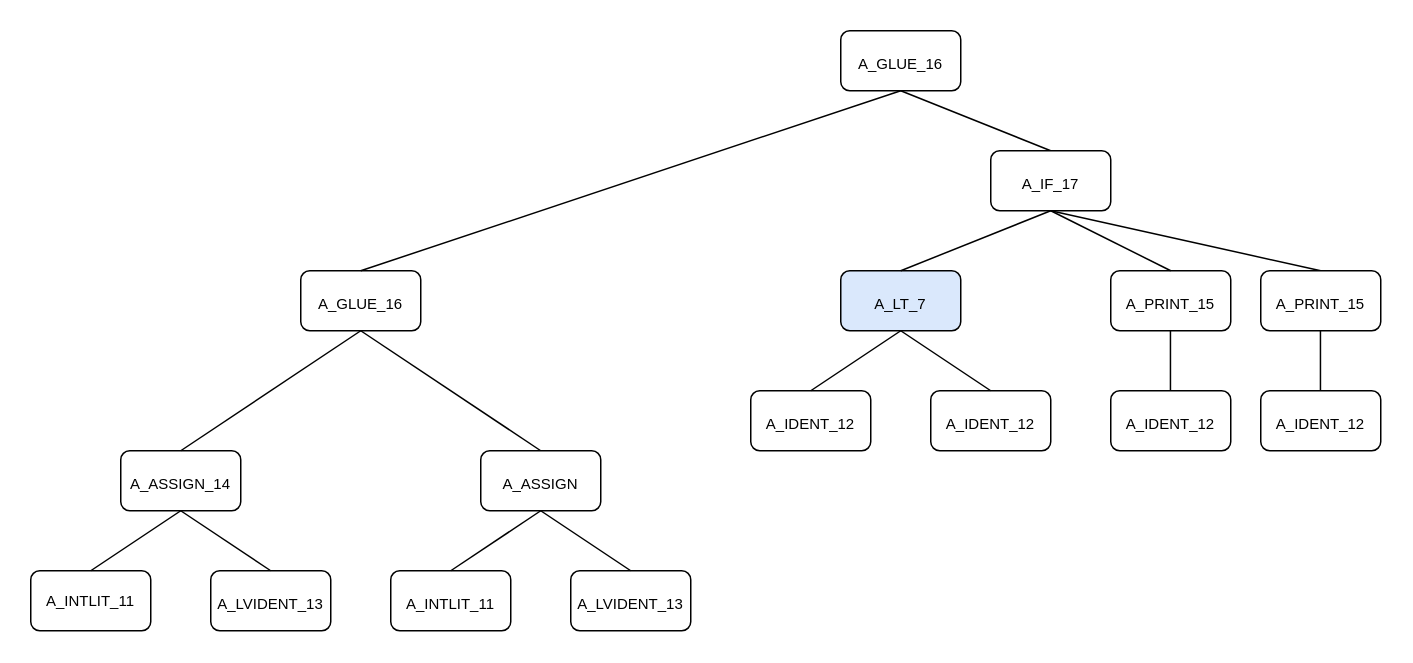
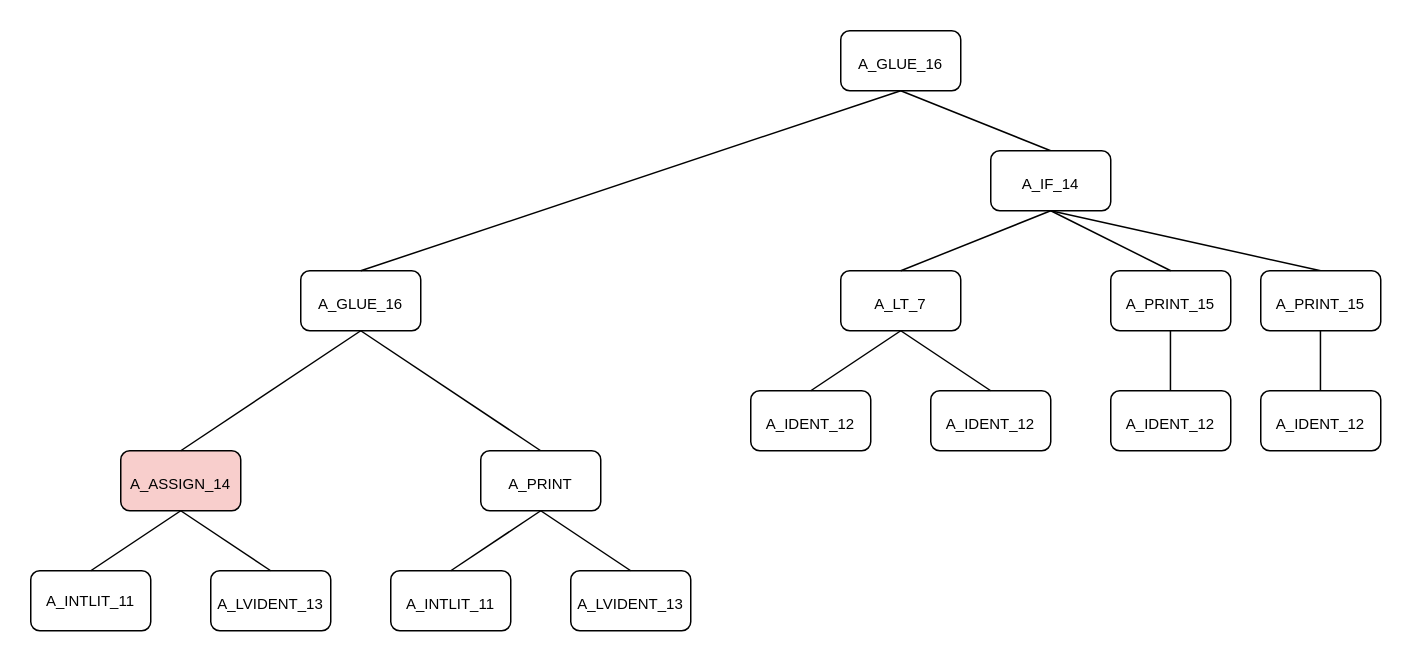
  <mxCell id="0" />
  <mxCell id="1" parent="0" />
  <mxCell id="2" value="A_INTLIT_11" style="rounded=1;whiteSpace=wrap;html=1;fontSize=10;align=center;verticalAlign=middle;" parent="1" vertex="1"><mxGeometry x="20" y="380" width="80" height="40" as="geometry" /></mxCell>
  <mxCell id="3" value="&lt;font style=&quot;font-size: 10px;&quot;&gt;A_LVIDENT_13&lt;/font&gt;" style="rounded=1;whiteSpace=wrap;html=1;fontSize=16;align=center;" parent="1" vertex="1"><mxGeometry x="140" y="380" width="80" height="40" as="geometry" /></mxCell>
- <mxCell id="4" value="&lt;font style=&quot;font-size: 10px;&quot;&gt;A_ASSIGN_14&lt;/font&gt;" style="rounded=1;whiteSpace=wrap;html=1;fontSize=16;" parent="1" vertex="1"><mxGeometry x="80" y="300" width="80" height="40" as="geometry" /></mxCell>
+ <mxCell id="4" value="&lt;font style=&quot;font-size: 10px;&quot;&gt;A_ASSIGN_14&lt;/font&gt;" style="rounded=1;whiteSpace=wrap;html=1;fontSize=16;fillColor=#f8cecc;" parent="1" vertex="1"><mxGeometry x="80" y="300" width="80" height="40" as="geometry" /></mxCell>
  <mxCell id="5" value="" style="endArrow=none;html=1;rounded=1;fontSize=12;startSize=8;endSize=8;edgeStyle=none;curved=1;entryX=0.5;entryY=0;entryDx=0;entryDy=0;exitX=0.5;exitY=1;exitDx=0;exitDy=0;" parent="1" source="4" target="3" edge="1"><mxGeometry width="50" height="50" relative="1" as="geometry"><mxPoint x="150" y="410" as="sourcePoint" /><mxPoint x="230" y="370" as="targetPoint" /></mxGeometry></mxCell>
  <mxCell id="6" value="" style="endArrow=none;html=1;rounded=1;fontSize=12;startSize=8;endSize=8;edgeStyle=none;curved=1;entryX=0.5;entryY=1;entryDx=0;entryDy=0;" parent="1" target="10" edge="1"><mxGeometry width="50" height="50" relative="1" as="geometry"><mxPoint x="120" y="300" as="sourcePoint" /><mxPoint x="240" y="260" as="targetPoint" /></mxGeometry></mxCell>
  <mxCell id="7" value="&lt;font style=&quot;font-size: 10px;&quot;&gt;A_INTLIT_11&lt;/font&gt;" style="rounded=1;whiteSpace=wrap;html=1;fontSize=16;" parent="1" vertex="1"><mxGeometry x="260" y="380" width="80" height="40" as="geometry" /></mxCell>
  <mxCell id="8" value="" style="endArrow=none;html=1;rounded=1;fontSize=12;startSize=8;endSize=8;edgeStyle=none;curved=1;entryX=0.5;entryY=0;entryDx=0;entryDy=0;" parent="1" edge="1"><mxGeometry width="50" height="50" relative="1" as="geometry"><mxPoint x="240" y="220" as="sourcePoint" /><mxPoint x="360" y="300" as="targetPoint" /></mxGeometry></mxCell>
  <mxCell id="9" value="" style="endArrow=none;html=1;rounded=1;fontSize=12;startSize=8;endSize=8;edgeStyle=none;curved=1;exitX=0.5;exitY=0;exitDx=0;exitDy=0;" parent="1" source="2" edge="1"><mxGeometry width="50" height="50" relative="1" as="geometry"><mxPoint x="130" y="350" as="sourcePoint" /><mxPoint x="120" y="340" as="targetPoint" /></mxGeometry></mxCell>
  <mxCell id="10" value="&lt;span style=&quot;font-size: 10px;&quot;&gt;A_GLUE_16&lt;/span&gt;" style="rounded=1;whiteSpace=wrap;html=1;fontSize=16;" parent="1" vertex="1"><mxGeometry x="200" y="180" width="80" height="40" as="geometry" /></mxCell>
- <mxCell id="11" value="&lt;font style=&quot;font-size: 10px;&quot;&gt;A_ASSIGN&lt;/font&gt;" style="rounded=1;whiteSpace=wrap;html=1;fontSize=16;" parent="1" vertex="1"><mxGeometry x="320" y="300" width="80" height="40" as="geometry" /></mxCell>
+ <mxCell id="11" value="&lt;font style=&quot;font-size: 10px;&quot;&gt;A_PRINT&lt;/font&gt;" style="rounded=1;whiteSpace=wrap;html=1;fontSize=16;" parent="1" vertex="1"><mxGeometry x="320" y="300" width="80" height="40" as="geometry" /></mxCell>
  <mxCell id="12" value="" style="endArrow=none;html=1;rounded=1;fontSize=12;startSize=8;endSize=8;edgeStyle=none;curved=1;exitX=0.5;exitY=0;exitDx=0;exitDy=0;" parent="1" edge="1"><mxGeometry width="50" height="50" relative="1" as="geometry"><mxPoint x="300" y="380" as="sourcePoint" /><mxPoint x="360" y="340" as="targetPoint" /></mxGeometry></mxCell>
  <mxCell id="13" value="&lt;font style=&quot;font-size: 10px;&quot;&gt;A_LVIDENT_13&lt;/font&gt;" style="rounded=1;whiteSpace=wrap;html=1;fontSize=16;" parent="1" vertex="1"><mxGeometry x="380" y="380" width="80" height="40" as="geometry" /></mxCell>
  <mxCell id="14" value="" style="endArrow=none;html=1;rounded=1;fontSize=12;startSize=8;endSize=8;edgeStyle=none;curved=1;entryX=0.5;entryY=0;entryDx=0;entryDy=0;exitX=0.5;exitY=1;exitDx=0;exitDy=0;" parent="1" edge="1"><mxGeometry width="50" height="50" relative="1" as="geometry"><mxPoint x="360" y="340" as="sourcePoint" /><mxPoint x="420" y="380" as="targetPoint" /></mxGeometry></mxCell>
  <mxCell id="15" value="&lt;span style=&quot;font-size: 10px;&quot;&gt;A_GLUE_16&lt;/span&gt;" style="rounded=1;whiteSpace=wrap;html=1;fontSize=16;" parent="1" vertex="1"><mxGeometry x="560" y="20" width="80" height="40" as="geometry" /></mxCell>
  <mxCell id="16" value="" style="endArrow=none;html=1;rounded=1;fontSize=12;startSize=8;endSize=8;edgeStyle=none;curved=1;entryX=0.5;entryY=1;entryDx=0;entryDy=0;exitX=0.5;exitY=0;exitDx=0;exitDy=0;" parent="1" source="10" target="15" edge="1"><mxGeometry width="50" height="50" relative="1" as="geometry"><mxPoint x="420" y="180" as="sourcePoint" /><mxPoint x="540" y="100" as="targetPoint" /></mxGeometry></mxCell>
  <mxCell id="17" value="" style="endArrow=none;html=1;rounded=1;fontSize=12;startSize=8;endSize=8;edgeStyle=none;curved=1;entryX=0.5;entryY=0;entryDx=0;entryDy=0;exitX=0.5;exitY=1;exitDx=0;exitDy=0;" parent="1" source="15" target="18" edge="1"><mxGeometry width="50" height="50" relative="1" as="geometry"><mxPoint x="540" y="100" as="sourcePoint" /><mxPoint x="680" y="120" as="targetPoint" /></mxGeometry></mxCell>
- <mxCell id="18" value="&lt;span style=&quot;font-size: 10px;&quot;&gt;A_IF_17&lt;/span&gt;" style="rounded=1;whiteSpace=wrap;html=1;fontSize=16;" parent="1" vertex="1"><mxGeometry x="660" y="100" width="80" height="40" as="geometry" /></mxCell>
- <mxCell id="19" value="&lt;span style=&quot;font-size: 10px;&quot;&gt;A_LT_7&lt;/span&gt;" style="rounded=1;whiteSpace=wrap;html=1;fontSize=16;fillColor=#dae8fc;" parent="1" vertex="1"><mxGeometry x="560" y="180" width="80" height="40" as="geometry" /></mxCell>
+ <mxCell id="18" value="&lt;span style=&quot;font-size: 10px;&quot;&gt;A_IF_14&lt;/span&gt;" style="rounded=1;whiteSpace=wrap;html=1;fontSize=16;" parent="1" vertex="1"><mxGeometry x="660" y="100" width="80" height="40" as="geometry" /></mxCell>
+ <mxCell id="19" value="&lt;span style=&quot;font-size: 10px;&quot;&gt;A_LT_7&lt;/span&gt;" style="rounded=1;whiteSpace=wrap;html=1;fontSize=16;" parent="1" vertex="1"><mxGeometry x="560" y="180" width="80" height="40" as="geometry" /></mxCell>
  <mxCell id="20" value="&lt;font style=&quot;font-size: 10px;&quot;&gt;A_PRINT_15&lt;/font&gt;" style="rounded=1;whiteSpace=wrap;html=1;fontSize=16;" parent="1" vertex="1"><mxGeometry x="740" y="180" width="80" height="40" as="geometry" /></mxCell>
  <mxCell id="21" value="" style="endArrow=none;html=1;rounded=1;fontSize=12;startSize=8;endSize=8;edgeStyle=none;curved=1;entryX=0.5;entryY=1;entryDx=0;entryDy=0;exitX=0.5;exitY=0;exitDx=0;exitDy=0;" parent="1" source="19" edge="1"><mxGeometry width="50" height="50" relative="1" as="geometry"><mxPoint x="580" y="220" as="sourcePoint" /><mxPoint x="700" y="140" as="targetPoint" /></mxGeometry></mxCell>
  <mxCell id="22" value="" style="endArrow=none;html=1;rounded=1;fontSize=12;startSize=8;endSize=8;edgeStyle=none;curved=1;exitX=0.5;exitY=0;exitDx=0;exitDy=0;" parent="1" source="20" edge="1"><mxGeometry width="50" height="50" relative="1" as="geometry"><mxPoint x="650" y="240" as="sourcePoint" /><mxPoint x="700" y="140" as="targetPoint" /></mxGeometry></mxCell>
  <mxCell id="23" value="" style="endArrow=none;html=1;rounded=1;fontSize=12;startSize=8;endSize=8;edgeStyle=none;curved=1;entryX=0.5;entryY=1;entryDx=0;entryDy=0;exitX=0.5;exitY=0;exitDx=0;exitDy=0;" parent="1" source="26" target="18" edge="1"><mxGeometry width="50" height="50" relative="1" as="geometry"><mxPoint x="800" y="180" as="sourcePoint" /><mxPoint x="770" y="170" as="targetPoint" /></mxGeometry></mxCell>
  <mxCell id="24" value="&lt;font style=&quot;font-size: 10px;&quot;&gt;A_IDENT_12&lt;/font&gt;" style="rounded=1;whiteSpace=wrap;html=1;fontSize=16;" parent="1" vertex="1"><mxGeometry x="740" y="260" width="80" height="40" as="geometry" /></mxCell>
  <mxCell id="25" value="" style="endArrow=none;html=1;rounded=1;fontSize=12;startSize=8;endSize=8;edgeStyle=none;curved=1;" parent="1" edge="1"><mxGeometry width="50" height="50" relative="1" as="geometry"><mxPoint x="779.8" y="260" as="sourcePoint" /><mxPoint x="779.8" y="220" as="targetPoint" /></mxGeometry></mxCell>
  <mxCell id="26" value="&lt;font style=&quot;font-size: 10px;&quot;&gt;A_PRINT_15&lt;/font&gt;" style="rounded=1;whiteSpace=wrap;html=1;fontSize=16;" parent="1" vertex="1"><mxGeometry x="840" y="180" width="80" height="40" as="geometry" /></mxCell>
  <mxCell id="27" value="" style="endArrow=none;html=1;rounded=1;fontSize=12;startSize=8;endSize=8;edgeStyle=none;curved=1;" parent="1" edge="1"><mxGeometry width="50" height="50" relative="1" as="geometry"><mxPoint x="879.8" y="260" as="sourcePoint" /><mxPoint x="879.8" y="220" as="targetPoint" /></mxGeometry></mxCell>
  <mxCell id="28" value="&lt;font style=&quot;font-size: 10px;&quot;&gt;A_IDENT_12&lt;/font&gt;" style="rounded=1;whiteSpace=wrap;html=1;fontSize=16;" parent="1" vertex="1"><mxGeometry x="840" y="260" width="80" height="40" as="geometry" /></mxCell>
  <mxCell id="29" value="&lt;font style=&quot;font-size: 10px;&quot;&gt;A_IDENT_12&lt;/font&gt;" style="rounded=1;whiteSpace=wrap;html=1;fontSize=16;" parent="1" vertex="1"><mxGeometry x="500" y="260" width="80" height="40" as="geometry" /></mxCell>
  <mxCell id="30" value="&lt;font style=&quot;font-size: 10px;&quot;&gt;A_IDENT_12&lt;/font&gt;" style="rounded=1;whiteSpace=wrap;html=1;fontSize=16;" parent="1" vertex="1"><mxGeometry x="620" y="260" width="80" height="40" as="geometry" /></mxCell>
  <mxCell id="31" value="" style="endArrow=none;html=1;rounded=1;fontSize=12;startSize=8;endSize=8;edgeStyle=none;curved=1;exitX=0.5;exitY=0;exitDx=0;exitDy=0;" parent="1" edge="1"><mxGeometry width="50" height="50" relative="1" as="geometry"><mxPoint x="540" y="260" as="sourcePoint" /><mxPoint x="600" y="220" as="targetPoint" /></mxGeometry></mxCell>
  <mxCell id="32" value="" style="endArrow=none;html=1;rounded=1;fontSize=12;startSize=8;endSize=8;edgeStyle=none;curved=1;entryX=0.5;entryY=0;entryDx=0;entryDy=0;exitX=0.5;exitY=1;exitDx=0;exitDy=0;" parent="1" edge="1"><mxGeometry width="50" height="50" relative="1" as="geometry"><mxPoint x="600" y="220" as="sourcePoint" /><mxPoint x="660" y="260" as="targetPoint" /></mxGeometry></mxCell>
